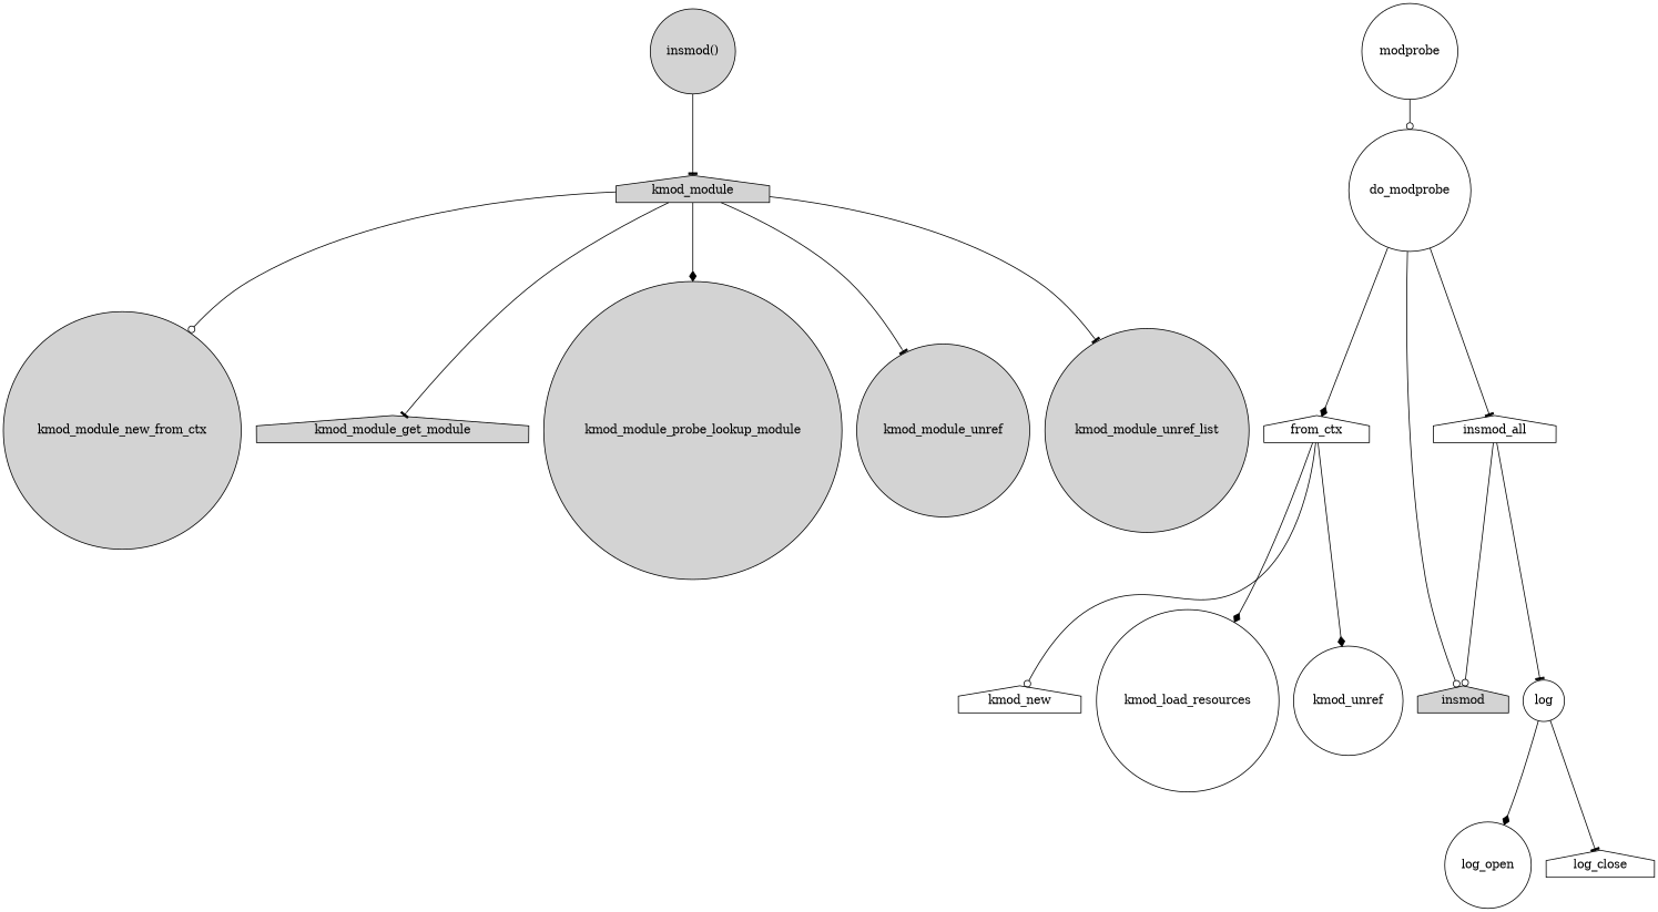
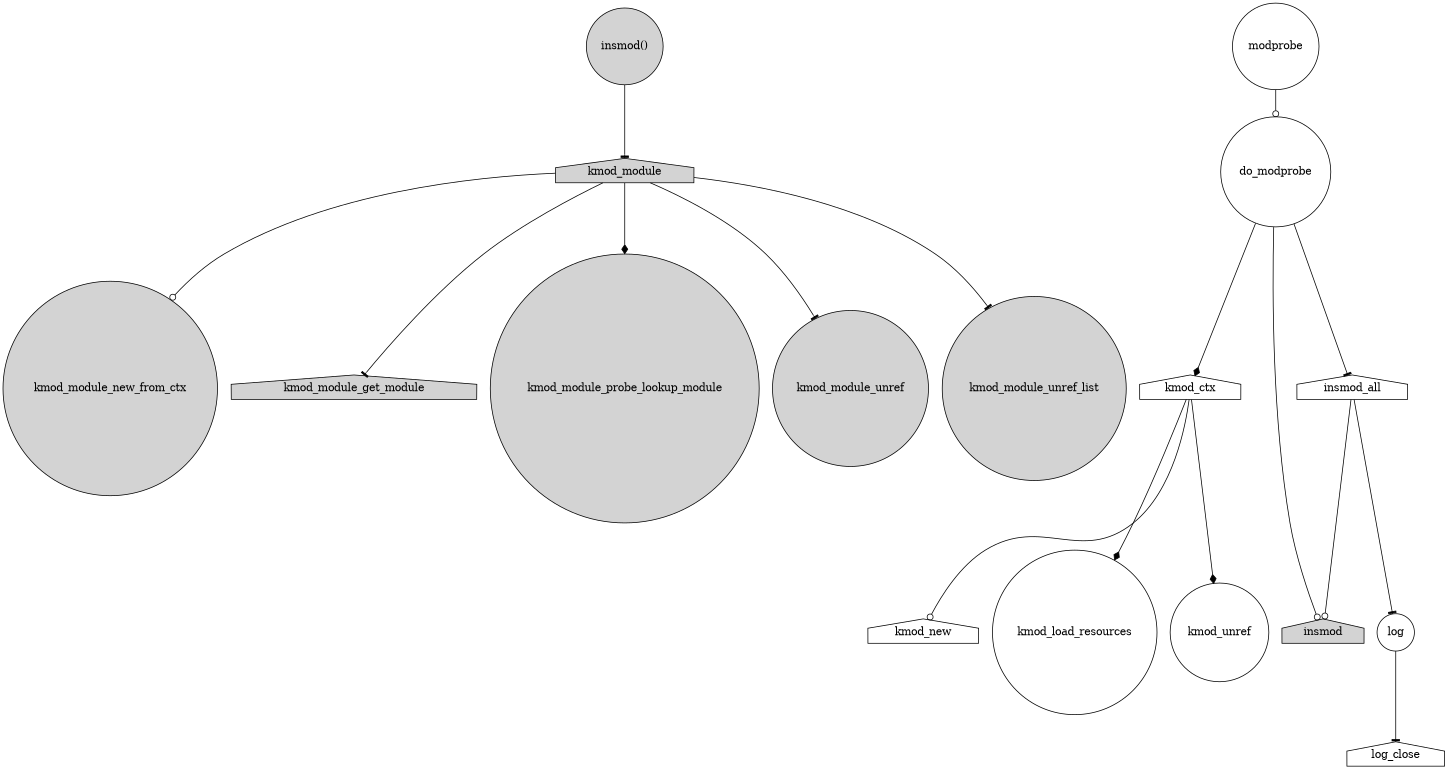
  digraph {
    node [shape=circle]
    edge [arrowhead=tee]
    "insmod()" [gradientangle=90 style=filled]
    kmod_module [gradientangle=90 shape=house style=filled]
    n3 [gradientangle=90 label=kmod_module_new_from_ctx style=filled]
    kmod_module_get_module [gradientangle=90 shape=house style=filled]
    n5 [gradientangle=90 label=kmod_module_probe_lookup_module style=filled]
    kmod_module_unref [gradientangle=90 style=filled]
    kmod_module_unref_list [gradientangle=90 style=filled]
    insmod [gradientangle=90 shape=house style=filled]
    modprobe
    do_modprobe
-   kmod_ctx [shape=house label=from_ctx]
+   kmod_ctx [shape=house]
    insmod_all [shape=house]
    log
-   log_open
    log_close [shape=house]
    kmod_new [shape=house]
    kmod_load_resources
    kmod_unref
    subgraph sub_1 {
      "insmod()"
      kmod_module
      n3
      kmod_module_get_module
      n5
      kmod_module_unref
      kmod_module_unref_list
      insmod
    }
    "insmod()" -> kmod_module
    kmod_module -> n3 [arrowhead=odot]
    kmod_module -> kmod_module_get_module
    kmod_module -> n5 [arrowhead=diamond]
    kmod_module -> kmod_module_unref
    kmod_module -> kmod_module_unref_list
    modprobe -> do_modprobe [arrowhead=odot]
    do_modprobe -> insmod [arrowhead=odot]
    do_modprobe -> kmod_ctx [arrowhead=diamond]
    do_modprobe -> insmod_all
    kmod_ctx -> kmod_new [arrowhead=odot]
    kmod_ctx -> kmod_load_resources [arrowhead=diamond]
    kmod_ctx -> kmod_unref [arrowhead=diamond]
    insmod_all -> insmod [arrowhead=odot]
    insmod_all -> log
-   log -> log_open [arrowhead=diamond]
    log -> log_close
  }
